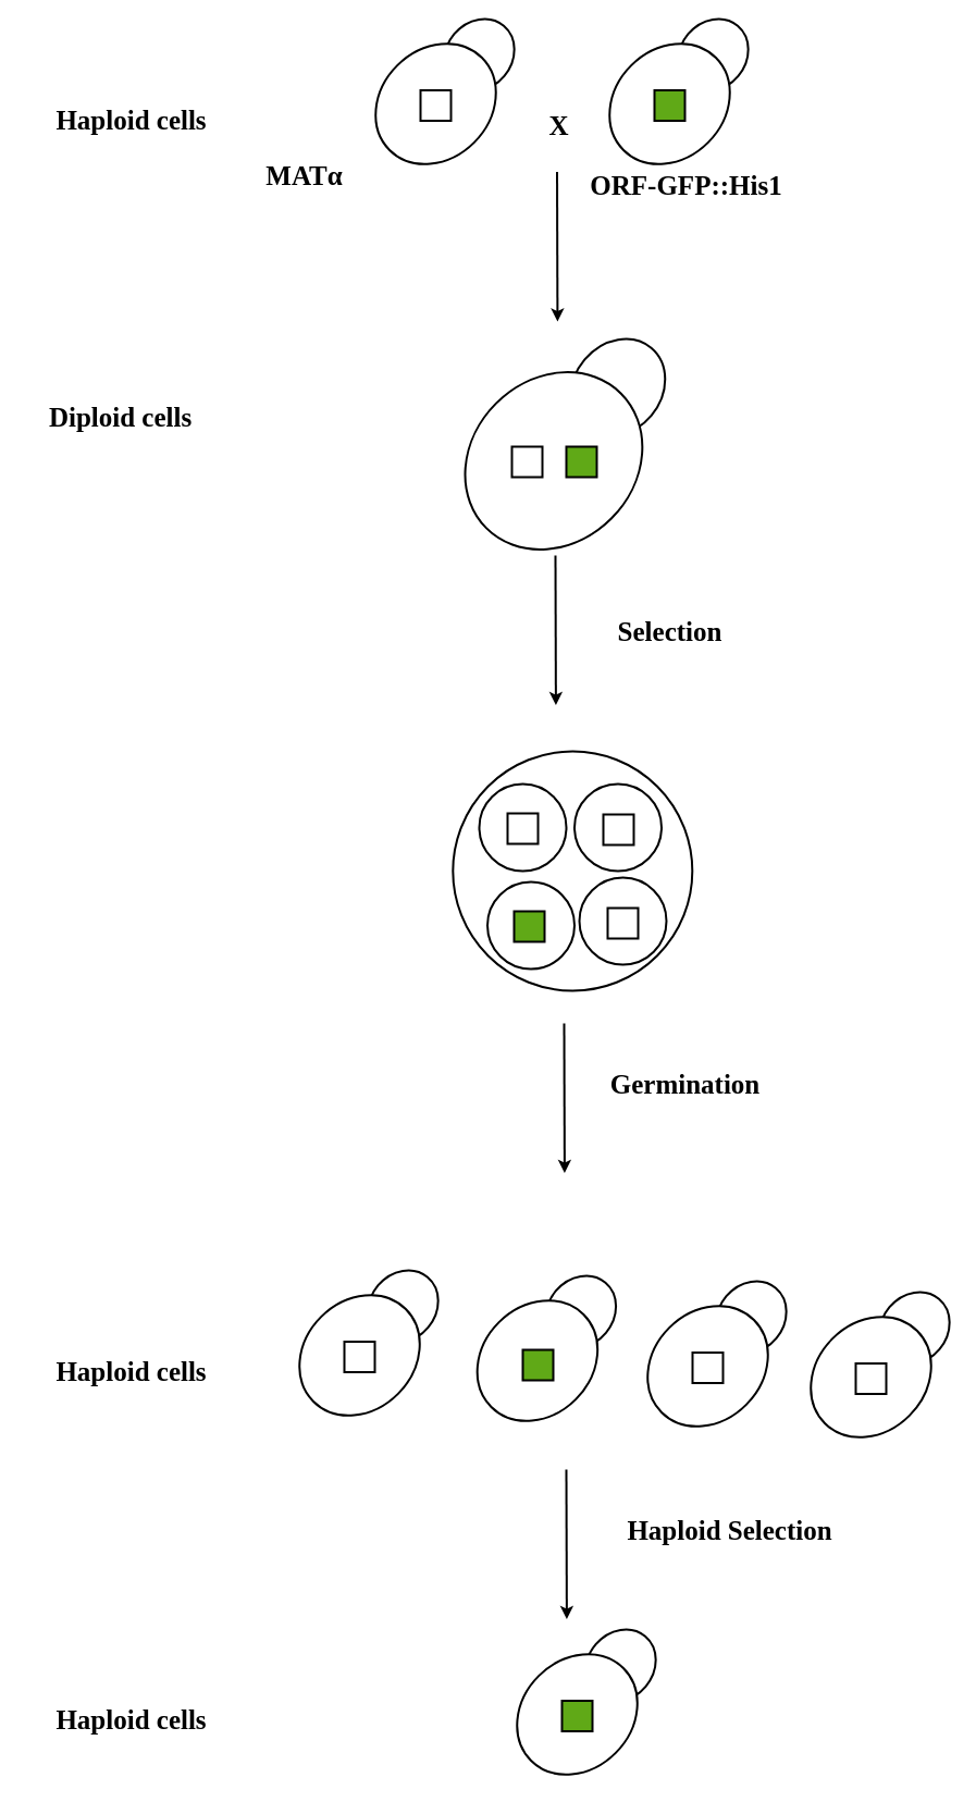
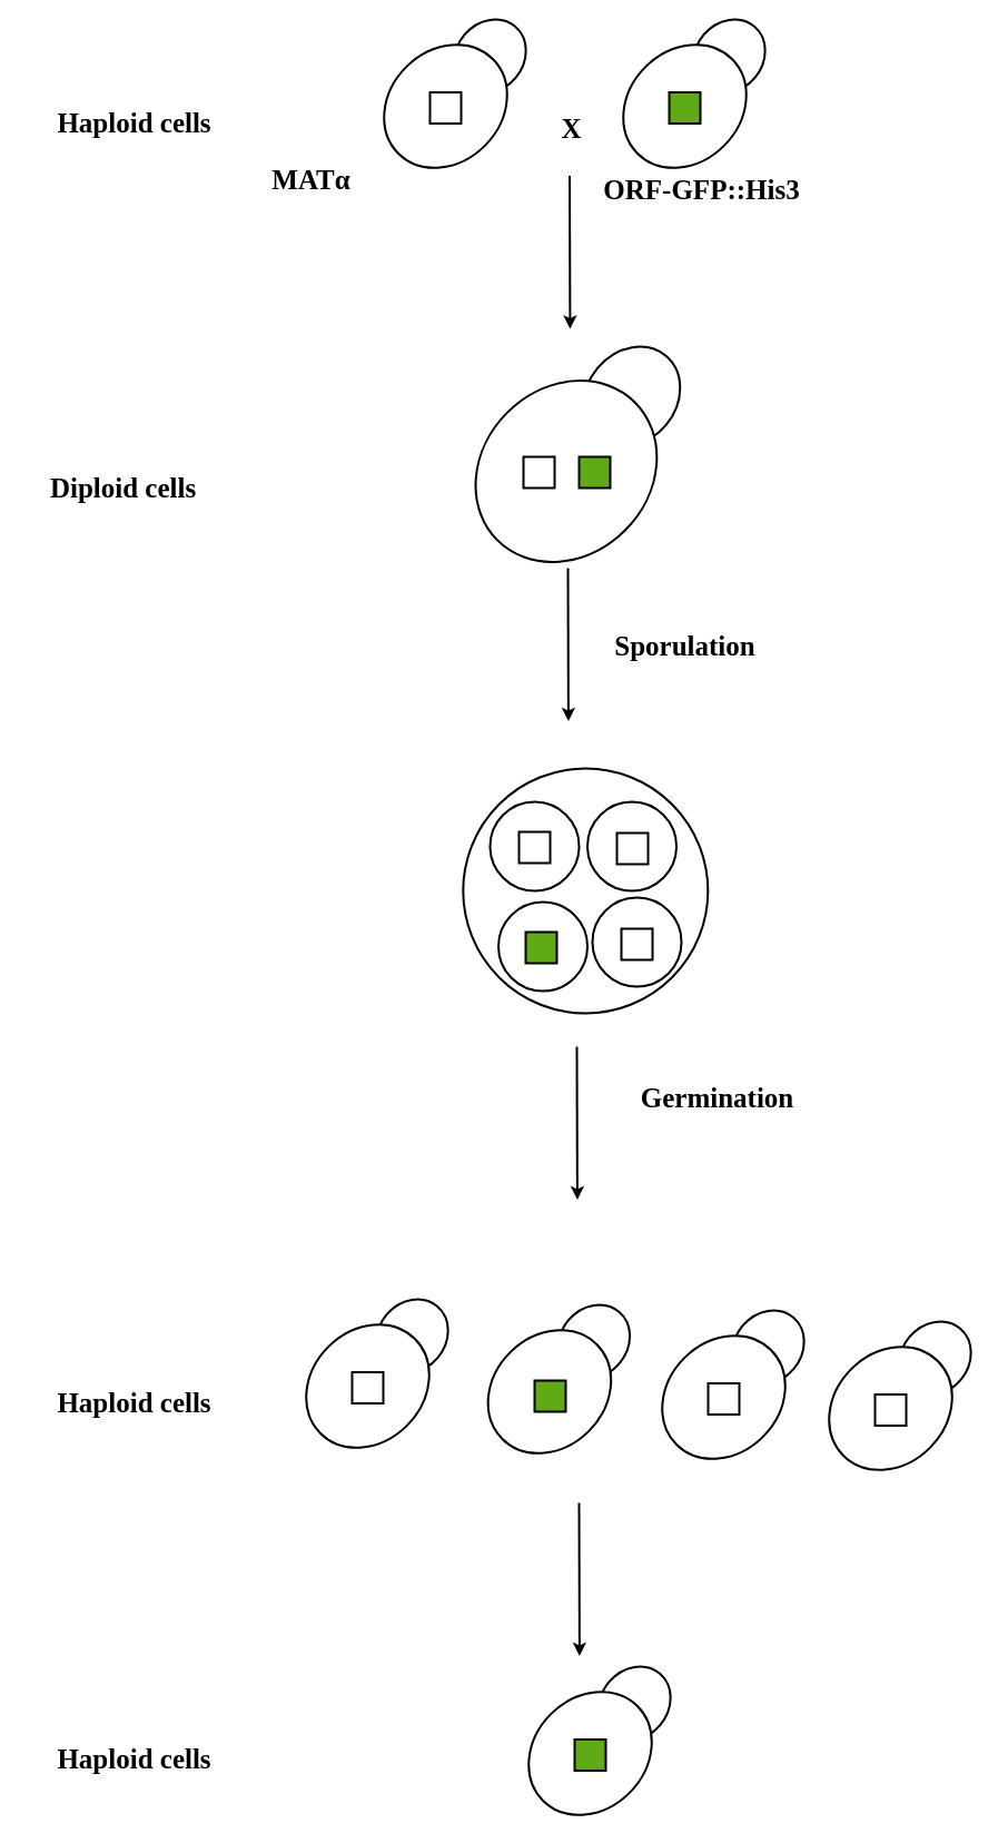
  <mxCell id="0" />
  <mxCell id="1" parent="0" />
  <mxCell id="2" value="" style="endArrow=classic;html=1;strokeWidth=2;fontFamily=Georgia;fontSize=25;fontStyle=1" parent="1" edge="1"><mxGeometry width="50" height="50" relative="1" as="geometry"><mxPoint x="511.5" y="157.5" as="sourcePoint" /><mxPoint x="511.92" y="295" as="targetPoint" /></mxGeometry></mxCell>
  <mxCell id="3" value="" style="endArrow=classic;html=1;strokeWidth=2;fontFamily=Georgia;fontSize=25;fontStyle=1" parent="1" edge="1"><mxGeometry width="50" height="50" relative="1" as="geometry"><mxPoint x="510" y="510" as="sourcePoint" /><mxPoint x="510.42" y="647.5" as="targetPoint" /></mxGeometry></mxCell>
  <mxCell id="4" value="" style="ellipse;whiteSpace=wrap;html=1;rotation=130;direction=south;fillColor=#FFFFFF;fontFamily=Georgia;fontSize=25;fontStyle=1;strokeWidth=2;" parent="1" vertex="1"><mxGeometry x="520" y="315.62" width="95" height="80" as="geometry" /></mxCell>
  <mxCell id="5" value="" style="ellipse;whiteSpace=wrap;html=1;direction=north;rotation=-45;fillColor=#FFFFFF;fontFamily=Georgia;fontSize=25;fontStyle=1;strokeWidth=2;" parent="1" vertex="1"><mxGeometry x="420.92" y="348.21" width="175" height="149.67" as="geometry" /></mxCell>
  <mxCell id="6" value="" style="ellipse;whiteSpace=wrap;html=1;aspect=fixed;strokeColor=#000000;fillColor=#FFFFFF;fontFamily=Georgia;fontSize=25;fontStyle=1;strokeWidth=2;" parent="1" vertex="1"><mxGeometry x="415.8" y="690" width="220" height="220" as="geometry" /></mxCell>
  <mxCell id="7" value="" style="ellipse;whiteSpace=wrap;html=1;aspect=fixed;strokeColor=#000000;fillColor=#FFFFFF;fontFamily=Georgia;fontSize=25;fontStyle=1;strokeWidth=2;" parent="1" vertex="1"><mxGeometry x="440" y="720" width="80" height="80" as="geometry" /></mxCell>
  <mxCell id="8" value="" style="ellipse;whiteSpace=wrap;html=1;aspect=fixed;strokeColor=#000000;fillColor=#FFFFFF;fontFamily=Georgia;fontSize=25;fontStyle=1;strokeWidth=2;" parent="1" vertex="1"><mxGeometry x="527.5" y="720" width="80" height="80" as="geometry" /></mxCell>
  <mxCell id="9" value="" style="ellipse;whiteSpace=wrap;html=1;aspect=fixed;strokeColor=#000000;fillColor=#FFFFFF;fontFamily=Georgia;fontSize=25;fontStyle=1;strokeWidth=2;" parent="1" vertex="1"><mxGeometry x="447.5" y="810" width="80" height="80" as="geometry" /></mxCell>
  <mxCell id="10" value="" style="ellipse;whiteSpace=wrap;html=1;aspect=fixed;strokeColor=#000000;fillColor=#FFFFFF;fontFamily=Georgia;fontSize=25;fontStyle=1;strokeWidth=2;" parent="1" vertex="1"><mxGeometry x="532" y="806" width="80" height="80" as="geometry" /></mxCell>
  <mxCell id="11" value="&lt;font style=&quot;font-size: 25px;&quot;&gt;X&lt;/font&gt;" style="text;html=1;align=center;verticalAlign=middle;resizable=0;points=[];autosize=1;fontFamily=Georgia;fontSize=25;fontStyle=1;strokeWidth=2;" parent="1" vertex="1"><mxGeometry x="492.5" y="95" width="40" height="40" as="geometry" /></mxCell>
  <mxCell id="12" value="" style="endArrow=classic;html=1;strokeWidth=2;fontFamily=Georgia;fontSize=25;fontStyle=1" parent="1" edge="1"><mxGeometry width="50" height="50" relative="1" as="geometry"><mxPoint x="518" y="940" as="sourcePoint" /><mxPoint x="518.42" y="1077.5" as="targetPoint" /></mxGeometry></mxCell>
  <mxCell id="13" value="" style="ellipse;whiteSpace=wrap;html=1;rotation=130;direction=south;fillColor=#FFFFFF;fontFamily=Georgia;fontSize=25;fontStyle=1;strokeWidth=2;" parent="1" vertex="1"><mxGeometry x="498.42" y="1175" width="70" height="60" as="geometry" /></mxCell>
  <mxCell id="14" value="" style="ellipse;whiteSpace=wrap;html=1;direction=north;rotation=-45;fillColor=#FFFFFF;fontFamily=Georgia;fontSize=25;fontStyle=1;strokeWidth=2;" parent="1" vertex="1"><mxGeometry x="433.42" y="1200" width="120" height="100" as="geometry" /></mxCell>
  <mxCell id="15" value="" style="endArrow=classic;html=1;strokeWidth=2;fontFamily=Georgia;fontSize=25;fontStyle=1" parent="1" edge="1"><mxGeometry width="50" height="50" relative="1" as="geometry"><mxPoint x="520" y="1350" as="sourcePoint" /><mxPoint x="520.42" y="1487.5" as="targetPoint" /></mxGeometry></mxCell>
- <mxCell id="16" value="&lt;font style=&quot;font-size: 25px;&quot;&gt;&lt;span style=&quot;font-size: 25px;&quot;&gt;&lt;font style=&quot;font-size: 25px;&quot;&gt;Selection&lt;/font&gt;&lt;/span&gt;&lt;/font&gt;" style="text;html=1;align=center;verticalAlign=middle;resizable=0;points=[];autosize=1;fontFamily=Georgia;fontSize=25;fontStyle=1;strokeWidth=2;" parent="1" vertex="1"><mxGeometry x="530" y="560" width="170" height="40" as="geometry" /></mxCell>
- <mxCell id="17" value="&lt;div style=&quot;font-size: 25px;&quot;&gt;&lt;font style=&quot;font-size: 25px;&quot;&gt;&lt;span style=&quot;font-size: 25px;&quot;&gt;&lt;font style=&quot;font-size: 25px;&quot;&gt;Germination&lt;/font&gt;&lt;/span&gt;&lt;/font&gt;&lt;/div&gt;" style="text;html=1;align=center;verticalAlign=middle;resizable=0;points=[];autosize=1;fontFamily=Georgia;fontSize=25;fontStyle=1;strokeWidth=2;" parent="1" vertex="1"><mxGeometry x="539" y="976" width="180" height="40" as="geometry" /></mxCell>
- <mxCell id="18" value="&lt;div style=&quot;font-size: 25px;&quot;&gt;&lt;font style=&quot;font-size: 25px;&quot;&gt;&lt;span style=&quot;font-size: 25px;&quot;&gt;&lt;font style=&quot;font-size: 25px;&quot;&gt;Haploid Selection&lt;br style=&quot;font-size: 25px;&quot;&gt;&lt;/font&gt;&lt;/span&gt;&lt;/font&gt;&lt;/div&gt;" style="text;html=1;align=center;verticalAlign=middle;resizable=0;points=[];autosize=1;fontFamily=Georgia;fontSize=25;fontStyle=1;strokeWidth=2;" parent="1" vertex="1"><mxGeometry x="550" y="1386" width="240" height="40" as="geometry" /></mxCell>
- <mxCell id="19" value="&lt;font style=&quot;font-size: 25px;&quot;&gt;&lt;span style=&quot;font-size: 25px;&quot;&gt;&lt;font style=&quot;font-size: 25px;&quot;&gt;ORF-GFP::His1&lt;/font&gt;&lt;/span&gt;&lt;/font&gt;" style="text;html=1;align=center;verticalAlign=middle;resizable=0;points=[];autosize=1;fontFamily=Georgia;fontSize=25;fontStyle=1;strokeWidth=2;" parent="1" vertex="1"><mxGeometry x="520" y="150" width="220" height="40" as="geometry" /></mxCell>
+ <mxCell id="16" value="&lt;font style=&quot;font-size: 25px;&quot;&gt;&lt;span style=&quot;font-size: 25px;&quot;&gt;&lt;font style=&quot;font-size: 25px;&quot;&gt;Sporulation&lt;/font&gt;&lt;/span&gt;&lt;/font&gt;" style="text;html=1;align=center;verticalAlign=middle;resizable=0;points=[];autosize=1;fontFamily=Georgia;fontSize=25;fontStyle=1;strokeWidth=2;" parent="1" vertex="1"><mxGeometry x="530" y="560" width="170" height="40" as="geometry" /></mxCell>
+ <mxCell id="17" value="&lt;div style=&quot;font-size: 25px;&quot;&gt;&lt;font style=&quot;font-size: 25px;&quot;&gt;&lt;span style=&quot;font-size: 25px;&quot;&gt;&lt;font style=&quot;font-size: 25px;&quot;&gt;Germination&lt;/font&gt;&lt;/span&gt;&lt;/font&gt;&lt;/div&gt;" style="text;html=1;align=center;verticalAlign=middle;resizable=0;points=[];autosize=1;fontFamily=Georgia;fontSize=25;fontStyle=1;strokeWidth=2;" parent="1" vertex="1"><mxGeometry x="554" y="966" width="180" height="40" as="geometry" /></mxCell>
+ <mxCell id="19" value="&lt;font style=&quot;font-size: 25px;&quot;&gt;&lt;span style=&quot;font-size: 25px;&quot;&gt;&lt;font style=&quot;font-size: 25px;&quot;&gt;ORF-GFP::His3&lt;/font&gt;&lt;/span&gt;&lt;/font&gt;" style="text;html=1;align=center;verticalAlign=middle;resizable=0;points=[];autosize=1;fontFamily=Georgia;fontSize=25;fontStyle=1;strokeWidth=2;" parent="1" vertex="1"><mxGeometry x="520" y="150" width="220" height="40" as="geometry" /></mxCell>
  <mxCell id="20" value="&lt;font style=&quot;font-size: 25px;&quot;&gt;&lt;span style=&quot;font-size: 25px;&quot;&gt;&lt;font style=&quot;font-size: 25px;&quot;&gt;MATα&lt;/font&gt;&lt;/span&gt;&lt;/font&gt;" style="text;html=1;align=center;verticalAlign=middle;resizable=0;points=[];autosize=1;fontFamily=Georgia;fontSize=25;fontStyle=1;strokeWidth=2;" parent="1" vertex="1"><mxGeometry x="234" y="141" width="90" height="40" as="geometry" /></mxCell>
  <mxCell id="21" value="" style="ellipse;whiteSpace=wrap;html=1;rotation=130;direction=south;fillColor=#FFFFFF;fontFamily=Georgia;fontSize=25;fontStyle=1;strokeWidth=2;" parent="1" vertex="1"><mxGeometry x="620" y="20" width="70" height="60" as="geometry" /></mxCell>
  <mxCell id="22" value="" style="ellipse;whiteSpace=wrap;html=1;direction=north;rotation=-45;fillColor=#FFFFFF;fontFamily=Georgia;fontSize=25;fontStyle=1;strokeWidth=2;" parent="1" vertex="1"><mxGeometry x="555" y="45" width="120" height="100" as="geometry" /></mxCell>
  <mxCell id="23" value="" style="whiteSpace=wrap;html=1;aspect=fixed;strokeColor=#000000;fillColor=#60A917;direction=south;fontFamily=Georgia;fontSize=25;fontStyle=1;strokeWidth=2;" parent="1" vertex="1"><mxGeometry x="601" y="82.5" width="28" height="28" as="geometry" /></mxCell>
  <mxCell id="24" value="" style="ellipse;whiteSpace=wrap;html=1;rotation=130;direction=south;fillColor=#FFFFFF;fontFamily=Georgia;fontSize=25;fontStyle=1;strokeWidth=2;" parent="1" vertex="1"><mxGeometry x="405" y="20" width="70" height="60" as="geometry" /></mxCell>
  <mxCell id="25" value="" style="ellipse;whiteSpace=wrap;html=1;direction=north;rotation=-45;fillColor=#FFFFFF;fontFamily=Georgia;fontSize=25;fontStyle=1;strokeWidth=2;" parent="1" vertex="1"><mxGeometry x="340" y="45" width="120" height="100" as="geometry" /></mxCell>
  <mxCell id="26" value="" style="whiteSpace=wrap;html=1;aspect=fixed;strokeColor=#000000;direction=south;fillColor=#FFFFFF;fontFamily=Georgia;fontSize=25;fontStyle=1;strokeWidth=2;" parent="1" vertex="1"><mxGeometry x="386" y="82.5" width="28" height="28" as="geometry" /></mxCell>
  <mxCell id="27" value="" style="whiteSpace=wrap;html=1;aspect=fixed;strokeColor=#000000;direction=south;fillColor=#FFFFFF;fontFamily=Georgia;fontSize=25;fontStyle=1;strokeWidth=2;" parent="1" vertex="1"><mxGeometry x="470" y="410" width="28" height="28" as="geometry" /></mxCell>
  <mxCell id="28" value="" style="whiteSpace=wrap;html=1;aspect=fixed;strokeColor=#000000;fillColor=#60A917;direction=south;fontFamily=Georgia;fontSize=25;fontStyle=1;strokeWidth=2;" parent="1" vertex="1"><mxGeometry x="520" y="410" width="28" height="28" as="geometry" /></mxCell>
  <mxCell id="29" value="" style="whiteSpace=wrap;html=1;aspect=fixed;strokeColor=#000000;direction=south;fillColor=#FFFFFF;fontFamily=Georgia;fontSize=25;fontStyle=1;strokeWidth=2;" parent="1" vertex="1"><mxGeometry x="466" y="747" width="28" height="28" as="geometry" /></mxCell>
  <mxCell id="30" value="" style="whiteSpace=wrap;html=1;aspect=fixed;strokeColor=#000000;direction=south;fillColor=#FFFFFF;fontFamily=Georgia;fontSize=25;fontStyle=1;strokeWidth=2;" parent="1" vertex="1"><mxGeometry x="554" y="748" width="28" height="28" as="geometry" /></mxCell>
  <mxCell id="31" value="" style="whiteSpace=wrap;html=1;aspect=fixed;strokeColor=#000000;direction=south;fillColor=#FFFFFF;fontFamily=Georgia;fontSize=25;fontStyle=1;strokeWidth=2;" parent="1" vertex="1"><mxGeometry x="558" y="834" width="28" height="28" as="geometry" /></mxCell>
  <mxCell id="32" value="" style="whiteSpace=wrap;html=1;aspect=fixed;strokeColor=#000000;fillColor=#60A917;direction=south;fontFamily=Georgia;fontSize=25;fontStyle=1;strokeWidth=2;" parent="1" vertex="1"><mxGeometry x="480" y="1240" width="28" height="28" as="geometry" /></mxCell>
  <mxCell id="33" value="" style="ellipse;whiteSpace=wrap;html=1;rotation=130;direction=south;fillColor=#FFFFFF;fontFamily=Georgia;fontSize=25;fontStyle=1;strokeWidth=2;" parent="1" vertex="1"><mxGeometry x="335" y="1170" width="70" height="60" as="geometry" /></mxCell>
  <mxCell id="34" value="" style="ellipse;whiteSpace=wrap;html=1;direction=north;rotation=-45;fillColor=#FFFFFF;fontFamily=Georgia;fontSize=25;fontStyle=1;strokeWidth=2;" parent="1" vertex="1"><mxGeometry x="270" y="1195" width="120" height="100" as="geometry" /></mxCell>
  <mxCell id="35" value="" style="whiteSpace=wrap;html=1;aspect=fixed;strokeColor=#000000;direction=south;fillColor=#FFFFFF;fontFamily=Georgia;fontSize=25;fontStyle=1;strokeWidth=2;" parent="1" vertex="1"><mxGeometry x="316" y="1232.5" width="28" height="28" as="geometry" /></mxCell>
  <mxCell id="36" value="" style="ellipse;whiteSpace=wrap;html=1;rotation=130;direction=south;fillColor=#FFFFFF;fontFamily=Georgia;fontSize=25;fontStyle=1;strokeWidth=2;" parent="1" vertex="1"><mxGeometry x="655" y="1180" width="70" height="60" as="geometry" /></mxCell>
  <mxCell id="37" value="" style="ellipse;whiteSpace=wrap;html=1;direction=north;rotation=-45;fillColor=#FFFFFF;fontFamily=Georgia;fontSize=25;fontStyle=1;strokeWidth=2;" parent="1" vertex="1"><mxGeometry x="590" y="1205" width="120" height="100" as="geometry" /></mxCell>
  <mxCell id="38" value="" style="whiteSpace=wrap;html=1;aspect=fixed;strokeColor=#000000;direction=south;fillColor=#FFFFFF;fontFamily=Georgia;fontSize=25;fontStyle=1;strokeWidth=2;" parent="1" vertex="1"><mxGeometry x="636" y="1242.5" width="28" height="28" as="geometry" /></mxCell>
  <mxCell id="39" value="" style="ellipse;whiteSpace=wrap;html=1;rotation=130;direction=south;fillColor=#FFFFFF;fontFamily=Georgia;fontSize=25;fontStyle=1;strokeWidth=2;" parent="1" vertex="1"><mxGeometry x="805" y="1190" width="70" height="60" as="geometry" /></mxCell>
  <mxCell id="40" value="" style="ellipse;whiteSpace=wrap;html=1;direction=north;rotation=-45;fillColor=#FFFFFF;fontFamily=Georgia;fontSize=25;fontStyle=1;strokeWidth=2;" parent="1" vertex="1"><mxGeometry x="740" y="1215" width="120" height="100" as="geometry" /></mxCell>
  <mxCell id="41" value="" style="whiteSpace=wrap;html=1;aspect=fixed;strokeColor=#000000;direction=south;fillColor=#FFFFFF;fontFamily=Georgia;fontSize=25;fontStyle=1;strokeWidth=2;" parent="1" vertex="1"><mxGeometry x="786" y="1252.5" width="28" height="28" as="geometry" /></mxCell>
  <mxCell id="42" value="" style="ellipse;whiteSpace=wrap;html=1;rotation=130;direction=south;fillColor=#FFFFFF;fontFamily=Georgia;fontSize=25;fontStyle=1;strokeWidth=2;" parent="1" vertex="1"><mxGeometry x="535" y="1500" width="70" height="60" as="geometry" /></mxCell>
  <mxCell id="43" value="" style="ellipse;whiteSpace=wrap;html=1;direction=north;rotation=-45;fillColor=#FFFFFF;fontFamily=Georgia;fontSize=25;fontStyle=1;strokeWidth=2;" parent="1" vertex="1"><mxGeometry x="470" y="1525" width="120" height="100" as="geometry" /></mxCell>
  <mxCell id="44" value="" style="whiteSpace=wrap;html=1;aspect=fixed;strokeColor=#000000;fillColor=#60A917;direction=south;fontFamily=Georgia;fontSize=25;fontStyle=1;strokeWidth=2;" parent="1" vertex="1"><mxGeometry x="516" y="1562.5" width="28" height="28" as="geometry" /></mxCell>
  <mxCell id="45" value="" style="whiteSpace=wrap;html=1;aspect=fixed;strokeColor=#000000;fillColor=#60A917;direction=south;fontFamily=Georgia;fontSize=25;fontStyle=1;strokeWidth=2;" parent="1" vertex="1"><mxGeometry x="472" y="837" width="28" height="28" as="geometry" /></mxCell>
- <mxCell id="46" value="&lt;font style=&quot;font-size: 25px;&quot;&gt;&lt;span style=&quot;font-size: 25px;&quot;&gt;&lt;font style=&quot;font-size: 25px;&quot;&gt;Diploid cells&lt;br style=&quot;font-size: 25px;&quot;&gt;&lt;/font&gt;&lt;/span&gt;&lt;/font&gt;" style="text;html=1;align=center;verticalAlign=middle;resizable=0;points=[];autosize=1;fontFamily=Georgia;fontSize=25;fontStyle=1;strokeWidth=2;" parent="1" vertex="1"><mxGeometry x="20" y="363.05" width="180" height="40" as="geometry" /></mxCell>
+ <mxCell id="46" value="&lt;font style=&quot;font-size: 25px;&quot;&gt;&lt;span style=&quot;font-size: 25px;&quot;&gt;&lt;font style=&quot;font-size: 25px;&quot;&gt;Diploid cells&lt;br style=&quot;font-size: 25px;&quot;&gt;&lt;/font&gt;&lt;/span&gt;&lt;/font&gt;" style="text;html=1;align=center;verticalAlign=middle;resizable=0;points=[];autosize=1;fontFamily=Georgia;fontSize=25;fontStyle=1;strokeWidth=2;" parent="1" vertex="1"><mxGeometry x="20" y="418.05" width="180" height="40" as="geometry" /></mxCell>
  <mxCell id="47" value="&lt;font style=&quot;font-size: 25px;&quot;&gt;&lt;span style=&quot;font-size: 25px;&quot;&gt;&lt;font style=&quot;font-size: 25px;&quot;&gt;Haploid cells&lt;br style=&quot;font-size: 25px;&quot;&gt;&lt;/font&gt;&lt;/span&gt;&lt;/font&gt;" style="text;html=1;align=center;verticalAlign=middle;resizable=0;points=[];autosize=1;fontFamily=Georgia;fontSize=25;fontStyle=1;strokeWidth=2;" parent="1" vertex="1"><mxGeometry x="30" y="90" width="180" height="40" as="geometry" /></mxCell>
  <mxCell id="48" value="&lt;font style=&quot;font-size: 25px;&quot;&gt;&lt;span style=&quot;font-size: 25px;&quot;&gt;&lt;font style=&quot;font-size: 25px;&quot;&gt;Haploid cells&lt;br style=&quot;font-size: 25px;&quot;&gt;&lt;/font&gt;&lt;/span&gt;&lt;/font&gt;" style="text;html=1;align=center;verticalAlign=middle;resizable=0;points=[];autosize=1;fontFamily=Georgia;fontSize=25;fontStyle=1;strokeWidth=2;" parent="1" vertex="1"><mxGeometry x="30" y="1240" width="180" height="40" as="geometry" /></mxCell>
  <mxCell id="49" value="&lt;font style=&quot;font-size: 25px;&quot;&gt;&lt;span style=&quot;font-size: 25px;&quot;&gt;&lt;font style=&quot;font-size: 25px;&quot;&gt;Haploid cells&lt;br style=&quot;font-size: 25px;&quot;&gt;&lt;/font&gt;&lt;/span&gt;&lt;/font&gt;" style="text;html=1;align=center;verticalAlign=middle;resizable=0;points=[];autosize=1;fontFamily=Georgia;fontSize=25;fontStyle=1;strokeWidth=2;" parent="1" vertex="1"><mxGeometry x="30" y="1560" width="180" height="40" as="geometry" /></mxCell>
